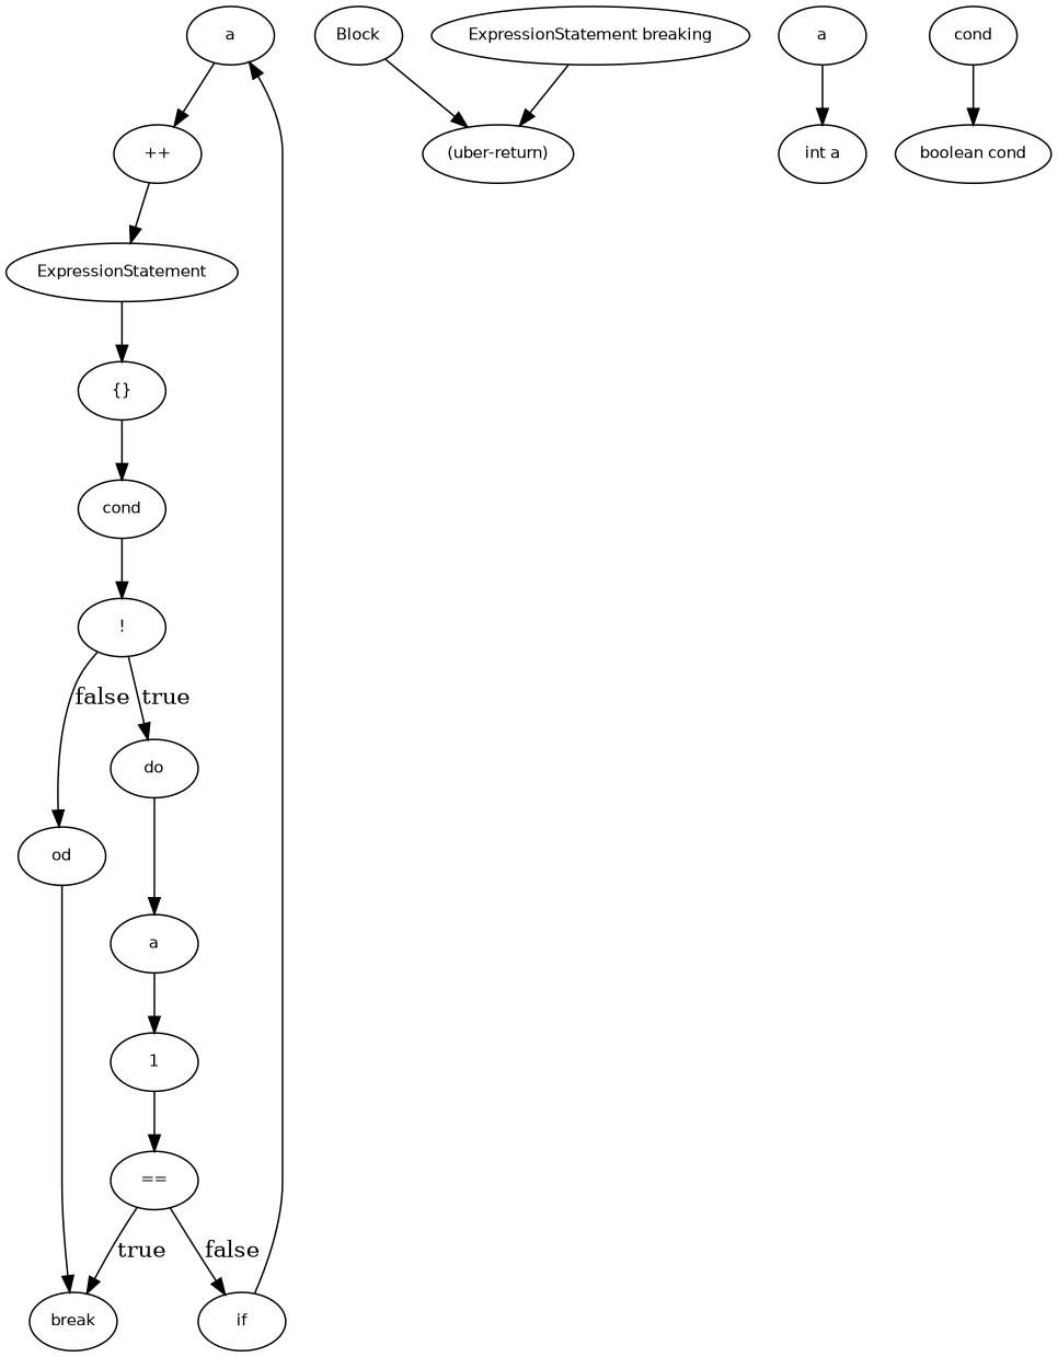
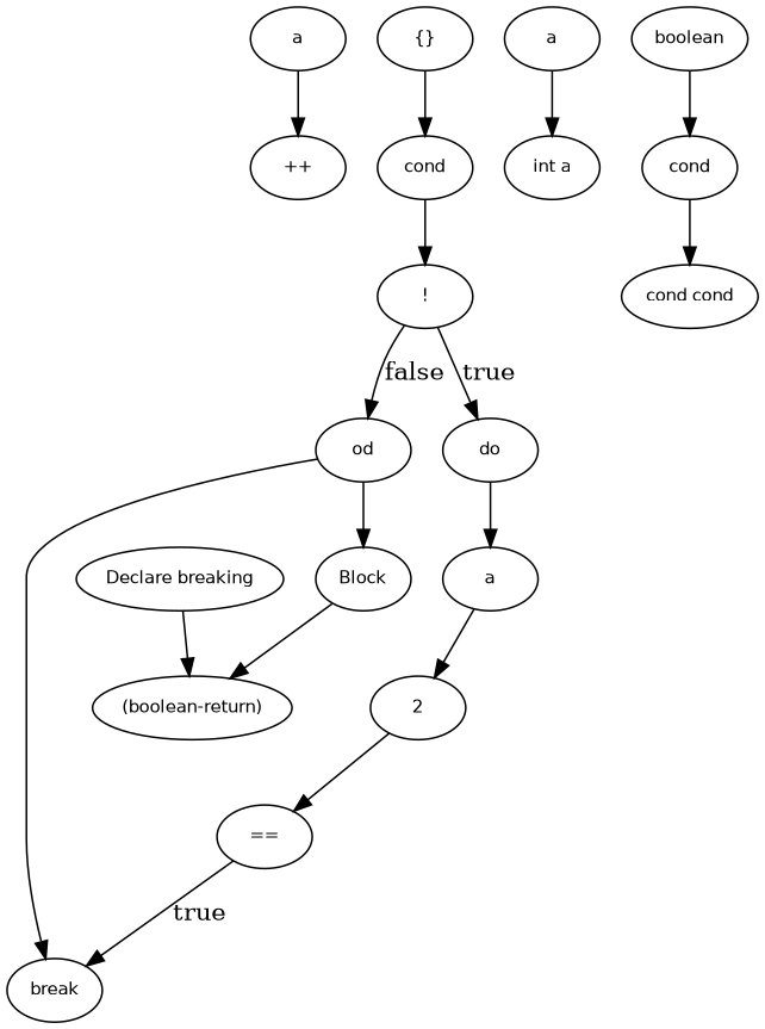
  digraph {
    node [fontname=Helvetica fontsize=10]
    n1 [label=a]
    n2 [label="++"]
-   n3 [label=ExpressionStatement]
    n4 [label="{}"]
    n5 [label=cond]
    n6 [label=break]
    n7 [label=od]
    n8 [label=Block]
-   n9 [label=1]
+   n9 [label=2]
    n10 [label="=="]
-   n11 [label=if]
    n12 [label=a]
    n13 [label="!"]
-   n14 [label="(uber-return)"]
+   n14 [label="(boolean-return)"]
    n15 [label=do]
    n16 [label=a]
    n17 [label="int a"]
    n18 [label=cond]
-   n19 [label="boolean cond"]
-   n21 [label="ExpressionStatement breaking"]
+   n19 [label="cond cond"]
+   n20 [label=boolean]
+   n21 [label="Declare breaking"]
    n1 -> n2
-   n2 -> n3
-   n3 -> n4
    n4 -> n5
    n5 -> n13
    n7 -> n6
+   n7 -> n8
    n8 -> n14
    n9 -> n10
    n10 -> n6 [label=true]
-   n10 -> n11 [label=false]
-   n11 -> n1
    n12 -> n9
    n13 -> n7 [label=false]
    n13 -> n15 [label=true]
    n15 -> n12
    n16 -> n17
    n18 -> n19
+   n20 -> n18
    n21 -> n14
  }
